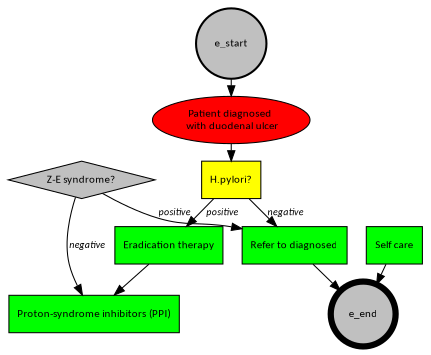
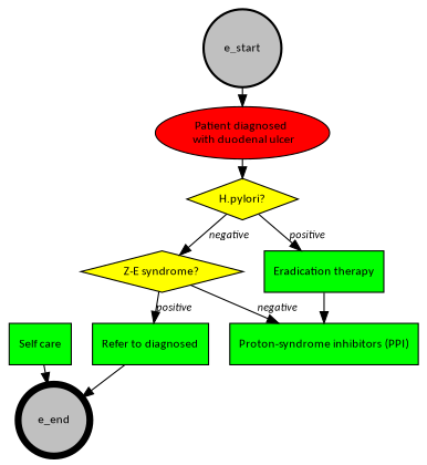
  digraph {
    ranksep=0.1
    node [fillcolor=green fontname=Calibri fontsize=11 shape=box style=filled]
    edge [fontname="Calibri Italic" fontsize=10]
    n1 [fillcolor=red label="Patient diagnosed \n with duodenal ulcer" shape=oval]
-   n2 [fillcolor=yellow label="H.pylori?"]
-   n3 [fillcolor=gray label="Z-E syndrome?" shape=diamond]
+   n2 [fillcolor=yellow label="H.pylori?" shape=diamond]
+   n3 [fillcolor=yellow label="Z-E syndrome?" shape=diamond]
    n4 [label="Eradication therapy"]
    n5 [label="Proton-syndrome inhibitors (PPI)"]
    n6 [label="Refer to diagnosed"]
    e_end [fillcolor=gray penwidth=6 shape=circle width=0.3]
    n8 [label="Self care"]
    e_start [fillcolor=gray penwidth=2 shape=circle width=0.3]
    n1 -> n2
-   n2 -> n6 [label=negative]
+   n2 -> n3 [label=negative]
    n2 -> n4 [label=positive]
    n3 -> n5 [label=negative]
    n3 -> n6 [label=positive]
    n4 -> n5
    n6 -> e_end
    n8 -> e_end
    e_start -> n1
  }
